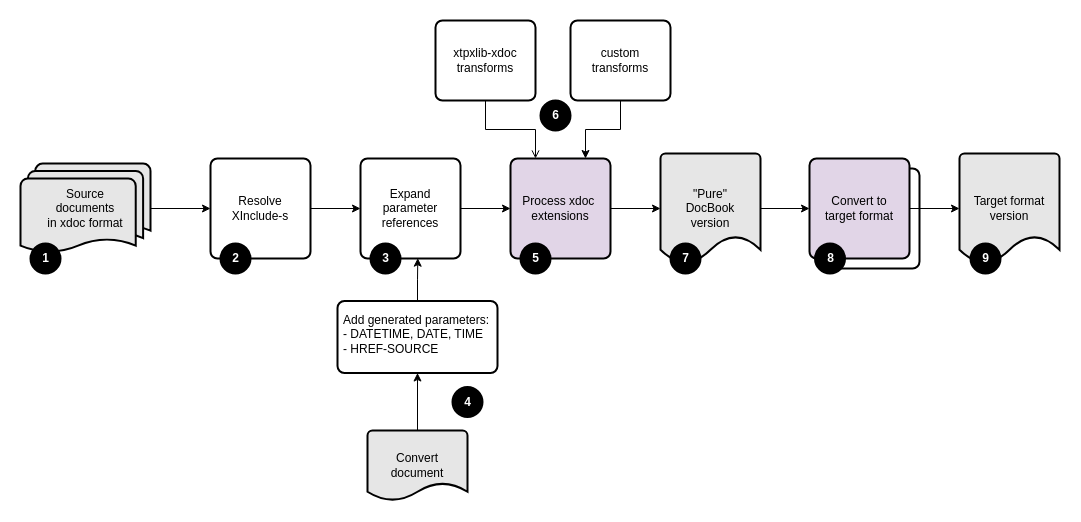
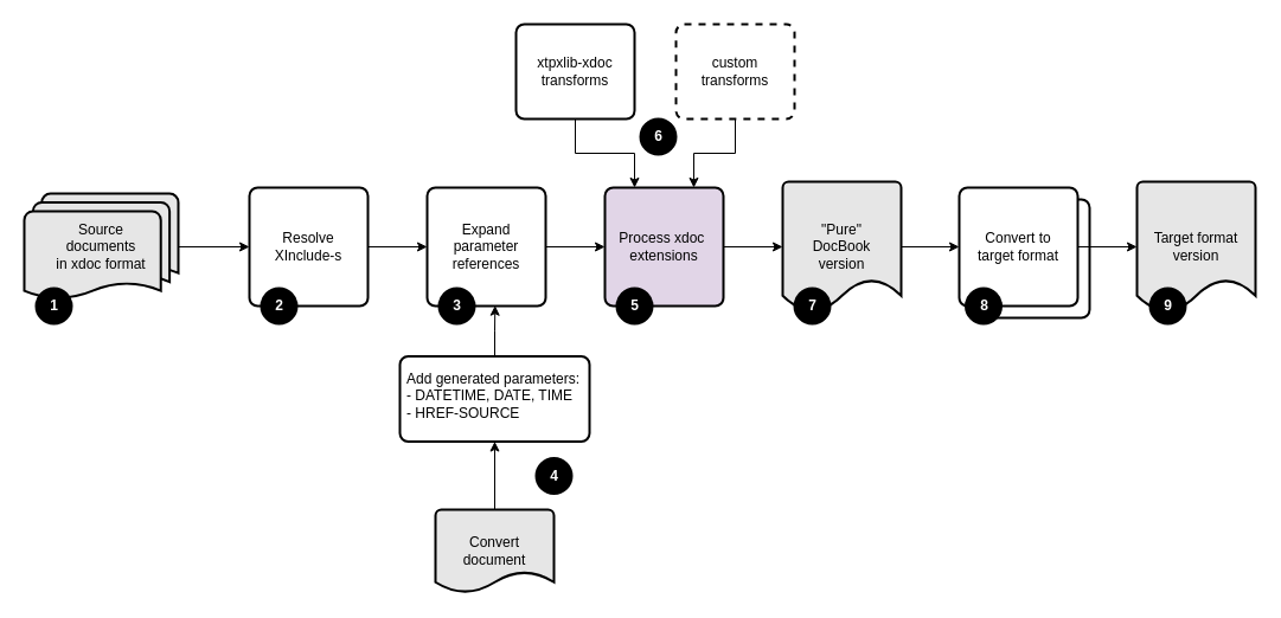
  <mxCell id="0" />
  <mxCell id="1" parent="0" />
  <mxCell id="2" value="" style="rounded=1;whiteSpace=wrap;html=1;absoluteArcSize=1;arcSize=14;strokeWidth=2;" vertex="1" parent="1"><mxGeometry x="819" y="168" width="100" height="100" as="geometry" /></mxCell>
  <mxCell id="3" style="edgeStyle=orthogonalEdgeStyle;rounded=0;orthogonalLoop=1;jettySize=auto;html=1;exitX=1;exitY=0.5;exitDx=0;exitDy=0;exitPerimeter=0;entryX=0;entryY=0.5;entryDx=0;entryDy=0;" edge="1" parent="1" source="4" target="6"><mxGeometry relative="1" as="geometry" /></mxCell>
  <mxCell id="4" value="Source&lt;br&gt;documents&lt;br&gt;in xdoc format" style="strokeWidth=2;html=1;shape=mxgraph.flowchart.multi-document;whiteSpace=wrap;fillColor=#E6E6E6;" vertex="1" parent="1"><mxGeometry x="20" y="163" width="130" height="90" as="geometry" /></mxCell>
  <mxCell id="5" style="edgeStyle=orthogonalEdgeStyle;rounded=0;orthogonalLoop=1;jettySize=auto;html=1;exitX=1;exitY=0.5;exitDx=0;exitDy=0;entryX=0;entryY=0.5;entryDx=0;entryDy=0;" edge="1" parent="1" source="6" target="8"><mxGeometry relative="1" as="geometry" /></mxCell>
  <mxCell id="6" value="Resolve&lt;br&gt;XInclude-s" style="rounded=1;whiteSpace=wrap;html=1;absoluteArcSize=1;arcSize=14;strokeWidth=2;" vertex="1" parent="1"><mxGeometry x="210" y="158" width="100" height="100" as="geometry" /></mxCell>
  <mxCell id="7" value="" style="edgeStyle=orthogonalEdgeStyle;rounded=0;orthogonalLoop=1;jettySize=auto;html=1;" edge="1" parent="1" source="8" target="10"><mxGeometry relative="1" as="geometry" /></mxCell>
  <mxCell id="8" value="Expand parameter&lt;br&gt;references" style="rounded=1;whiteSpace=wrap;html=1;absoluteArcSize=1;arcSize=14;strokeWidth=2;" vertex="1" parent="1"><mxGeometry x="360" y="158" width="100" height="100" as="geometry" /></mxCell>
  <mxCell id="9" style="edgeStyle=orthogonalEdgeStyle;rounded=0;orthogonalLoop=1;jettySize=auto;html=1;exitX=1;exitY=0.5;exitDx=0;exitDy=0;entryX=0;entryY=0.5;entryDx=0;entryDy=0;entryPerimeter=0;" edge="1" parent="1" source="10" target="14"><mxGeometry relative="1" as="geometry" /></mxCell>
  <mxCell id="10" value="Process xdoc&amp;nbsp;&lt;br&gt;extensions" style="rounded=1;whiteSpace=wrap;html=1;absoluteArcSize=1;arcSize=14;strokeWidth=2;fillColor=#e1d5e7;" vertex="1" parent="1"><mxGeometry x="510" y="158" width="100" height="100" as="geometry" /></mxCell>
  <mxCell id="11" style="edgeStyle=orthogonalEdgeStyle;rounded=0;orthogonalLoop=1;jettySize=auto;html=1;exitX=0.5;exitY=0;exitDx=0;exitDy=0;exitPerimeter=0;fontColor=#000000;" edge="1" parent="1" source="12" target="26"><mxGeometry relative="1" as="geometry" /></mxCell>
  <mxCell id="12" value="Convert&lt;br&gt;document" style="strokeWidth=2;html=1;shape=mxgraph.flowchart.document2;whiteSpace=wrap;size=0.25;fillColor=#E6E6E6;" vertex="1" parent="1"><mxGeometry x="367" y="430" width="100" height="70" as="geometry" /></mxCell>
  <mxCell id="13" style="edgeStyle=orthogonalEdgeStyle;rounded=0;orthogonalLoop=1;jettySize=auto;html=1;exitX=1;exitY=0.5;exitDx=0;exitDy=0;exitPerimeter=0;entryX=0;entryY=0.5;entryDx=0;entryDy=0;fontColor=#000000;" edge="1" parent="1" source="14" target="29"><mxGeometry relative="1" as="geometry" /></mxCell>
  <mxCell id="14" value="&quot;Pure&quot;&lt;br&gt;DocBook&lt;br&gt;version" style="strokeWidth=2;html=1;shape=mxgraph.flowchart.document2;whiteSpace=wrap;size=0.25;fillColor=#E6E6E6;" vertex="1" parent="1"><mxGeometry x="660" y="153" width="100" height="110" as="geometry" /></mxCell>
  <mxCell id="15" value="2" style="verticalLabelPosition=middle;verticalAlign=middle;html=1;strokeWidth=2;shape=mxgraph.flowchart.on-page_reference;fillColor=#000000;labelPosition=center;align=center;spacing=0;fontColor=#FFFFFF;fontStyle=1" vertex="1" parent="1"><mxGeometry x="220" y="243" width="30" height="30" as="geometry" /></mxCell>
  <mxCell id="16" value="1" style="verticalLabelPosition=middle;verticalAlign=middle;html=1;strokeWidth=2;shape=mxgraph.flowchart.on-page_reference;fillColor=#000000;labelPosition=center;align=center;spacing=0;fontColor=#FFFFFF;fontStyle=1" vertex="1" parent="1"><mxGeometry x="30" y="243" width="30" height="30" as="geometry" /></mxCell>
  <mxCell id="17" value="3" style="verticalLabelPosition=middle;verticalAlign=middle;html=1;strokeWidth=2;shape=mxgraph.flowchart.on-page_reference;fillColor=#000000;labelPosition=center;align=center;spacing=0;fontColor=#FFFFFF;fontStyle=1" vertex="1" parent="1"><mxGeometry x="370" y="243" width="30" height="30" as="geometry" /></mxCell>
  <mxCell id="18" value="5" style="verticalLabelPosition=middle;verticalAlign=middle;html=1;strokeWidth=2;shape=mxgraph.flowchart.on-page_reference;fillColor=#000000;labelPosition=center;align=center;spacing=0;fontColor=#FFFFFF;fontStyle=1" vertex="1" parent="1"><mxGeometry x="520" y="243" width="30" height="30" as="geometry" /></mxCell>
  <mxCell id="19" value="4" style="verticalLabelPosition=middle;verticalAlign=middle;html=1;strokeWidth=2;shape=mxgraph.flowchart.on-page_reference;fillColor=#000000;labelPosition=center;align=center;spacing=0;fontColor=#FFFFFF;fontStyle=1" vertex="1" parent="1"><mxGeometry x="452" y="386.5" width="30" height="30" as="geometry" /></mxCell>
  <mxCell id="20" style="edgeStyle=orthogonalEdgeStyle;rounded=0;orthogonalLoop=1;jettySize=auto;html=1;exitX=0.5;exitY=1;exitDx=0;exitDy=0;entryX=0.75;entryY=0;entryDx=0;entryDy=0;fontColor=#000000;" edge="1" parent="1" source="21" target="10"><mxGeometry relative="1" as="geometry" /></mxCell>
- <mxCell id="21" value="custom&lt;br&gt;transforms" style="rounded=1;whiteSpace=wrap;html=1;absoluteArcSize=1;arcSize=14;strokeWidth=2;fillColor=#FFFFFF;fontColor=#000000;" vertex="1" parent="1"><mxGeometry x="570" y="20" width="100" height="80" as="geometry" /></mxCell>
- <mxCell id="22" style="edgeStyle=orthogonalEdgeStyle;rounded=0;orthogonalLoop=1;jettySize=auto;html=1;exitX=0.5;exitY=1;exitDx=0;exitDy=0;entryX=0.25;entryY=0;entryDx=0;entryDy=0;fontColor=#000000;endArrow=open;" edge="1" parent="1" source="23" target="10"><mxGeometry relative="1" as="geometry" /></mxCell>
+ <mxCell id="21" value="custom&lt;br&gt;transforms" style="rounded=1;whiteSpace=wrap;html=1;absoluteArcSize=1;arcSize=14;strokeWidth=2;fillColor=#FFFFFF;fontColor=#000000;dashed=1;" vertex="1" parent="1"><mxGeometry x="570" y="20" width="100" height="80" as="geometry" /></mxCell>
+ <mxCell id="22" style="edgeStyle=orthogonalEdgeStyle;rounded=0;orthogonalLoop=1;jettySize=auto;html=1;exitX=0.5;exitY=1;exitDx=0;exitDy=0;entryX=0.25;entryY=0;entryDx=0;entryDy=0;fontColor=#000000;" edge="1" parent="1" source="23" target="10"><mxGeometry relative="1" as="geometry" /></mxCell>
  <mxCell id="23" value="xtpxlib-xdoc&lt;br&gt;transforms" style="rounded=1;whiteSpace=wrap;html=1;absoluteArcSize=1;arcSize=14;strokeWidth=2;fillColor=#FFFFFF;fontColor=#000000;" vertex="1" parent="1"><mxGeometry x="435" y="20" width="100" height="80" as="geometry" /></mxCell>
  <mxCell id="24" value="6" style="verticalLabelPosition=middle;verticalAlign=middle;html=1;strokeWidth=2;shape=mxgraph.flowchart.on-page_reference;fillColor=#000000;labelPosition=center;align=center;spacing=0;fontColor=#FFFFFF;fontStyle=1" vertex="1" parent="1"><mxGeometry x="540" y="100" width="30" height="30" as="geometry" /></mxCell>
  <mxCell id="25" style="edgeStyle=orthogonalEdgeStyle;rounded=0;orthogonalLoop=1;jettySize=auto;html=1;exitX=0.5;exitY=0;exitDx=0;exitDy=0;entryX=0.573;entryY=0.997;entryDx=0;entryDy=0;entryPerimeter=0;fontColor=#000000;" edge="1" parent="1" source="26" target="8"><mxGeometry relative="1" as="geometry" /></mxCell>
  <mxCell id="26" value="Add generated parameters:&lt;br&gt;- DATETIME, DATE, TIME&lt;br&gt;- HREF-SOURCE" style="rounded=1;whiteSpace=wrap;html=1;absoluteArcSize=1;arcSize=14;strokeWidth=2;fillColor=#FFFFFF;fontColor=#000000;align=left;labelPosition=center;verticalLabelPosition=middle;verticalAlign=middle;spacing=0;spacingTop=-6;spacingLeft=6;" vertex="1" parent="1"><mxGeometry x="337" y="300.5" width="160" height="72" as="geometry" /></mxCell>
  <mxCell id="27" value="7" style="verticalLabelPosition=middle;verticalAlign=middle;html=1;strokeWidth=2;shape=mxgraph.flowchart.on-page_reference;fillColor=#000000;labelPosition=center;align=center;spacing=0;fontColor=#FFFFFF;fontStyle=1" vertex="1" parent="1"><mxGeometry x="670" y="243" width="30" height="30" as="geometry" /></mxCell>
  <mxCell id="28" style="edgeStyle=orthogonalEdgeStyle;rounded=0;orthogonalLoop=1;jettySize=auto;html=1;exitX=1;exitY=0.5;exitDx=0;exitDy=0;fontColor=#000000;" edge="1" parent="1" source="29" target="30"><mxGeometry relative="1" as="geometry" /></mxCell>
- <mxCell id="29" value="Convert to&lt;br&gt;target format" style="rounded=1;whiteSpace=wrap;html=1;absoluteArcSize=1;arcSize=14;strokeWidth=2;fillColor=#e1d5e7;" vertex="1" parent="1"><mxGeometry x="809" y="158" width="100" height="100" as="geometry" /></mxCell>
+ <mxCell id="29" value="Convert to&lt;br&gt;target format" style="rounded=1;whiteSpace=wrap;html=1;absoluteArcSize=1;arcSize=14;strokeWidth=2;" vertex="1" parent="1"><mxGeometry x="809" y="158" width="100" height="100" as="geometry" /></mxCell>
  <mxCell id="30" value="Target format version" style="strokeWidth=2;html=1;shape=mxgraph.flowchart.document2;whiteSpace=wrap;size=0.25;fillColor=#E6E6E6;" vertex="1" parent="1"><mxGeometry x="959" y="153" width="100" height="110" as="geometry" /></mxCell>
  <mxCell id="31" value="8" style="verticalLabelPosition=middle;verticalAlign=middle;html=1;strokeWidth=2;shape=mxgraph.flowchart.on-page_reference;fillColor=#000000;labelPosition=center;align=center;spacing=0;fontColor=#FFFFFF;fontStyle=1" vertex="1" parent="1"><mxGeometry x="814.5" y="243" width="30" height="30" as="geometry" /></mxCell>
  <mxCell id="32" value="9" style="verticalLabelPosition=middle;verticalAlign=middle;html=1;strokeWidth=2;shape=mxgraph.flowchart.on-page_reference;fillColor=#000000;labelPosition=center;align=center;spacing=0;fontColor=#FFFFFF;fontStyle=1" vertex="1" parent="1"><mxGeometry x="970" y="243" width="30" height="30" as="geometry" /></mxCell>
